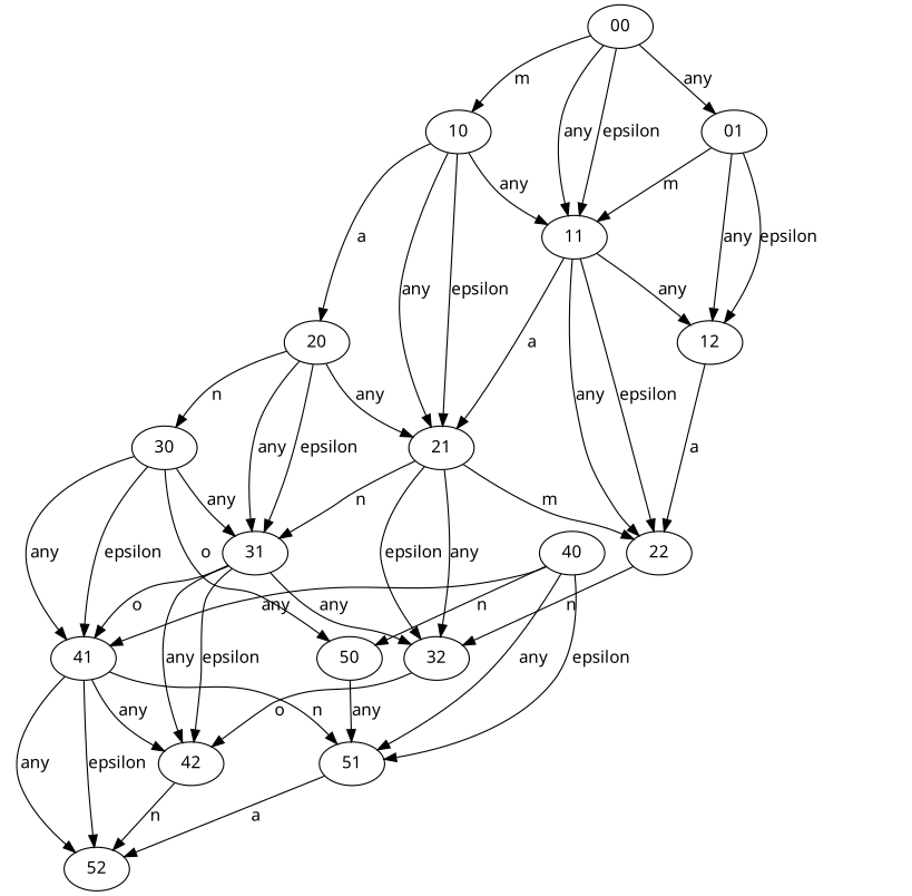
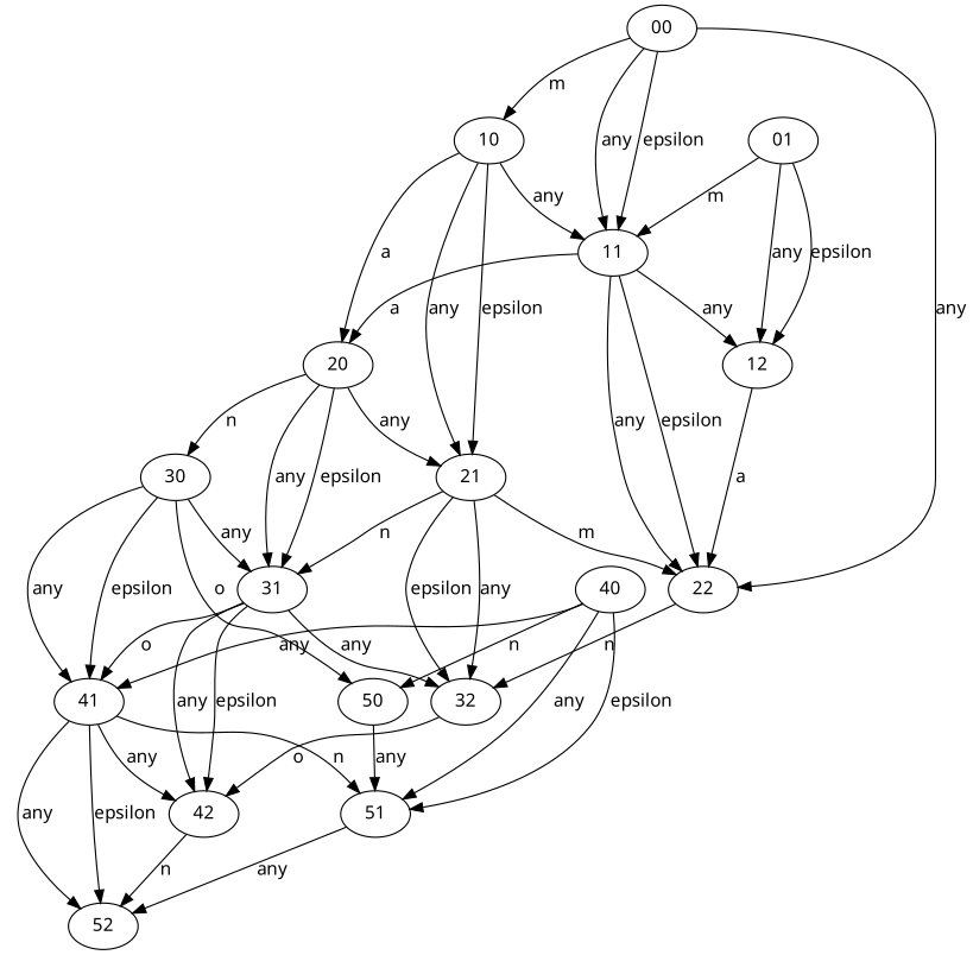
  digraph {
    fontname="Noto Sans"
    node [fontname="Noto Sans"]
    edge [fontname="Noto Sans"]
    00
    01
    10
    11
    12
    20
    21
    22
    30
    31
    32
    41
    50
    42
    40
    51
    52
-   00 -> 01 [label=any]
+   00 -> 22 [label=any]
    00 -> 10 [label=m]
    00 -> 11 [label=any]
    00 -> 11 [label=epsilon]
    01 -> 11 [label=m]
    01 -> 12 [label=any]
    01 -> 12 [label=epsilon]
    10 -> 11 [label=any]
    10 -> 20 [label=a]
    10 -> 21 [label=any]
    10 -> 21 [label=epsilon]
    11 -> 12 [label=any]
-   11 -> 21 [label=a]
+   11 -> 20 [label=a]
    11 -> 22 [label=any]
    11 -> 22 [label=epsilon]
    12 -> 22 [label=a]
    20 -> 21 [label=any]
    20 -> 30 [label=n]
    20 -> 31 [label=any]
    20 -> 31 [label=epsilon]
    21 -> 22 [label=m]
    21 -> 31 [label=n]
    21 -> 32 [label=any]
    21 -> 32 [label=epsilon]
    22 -> 32 [label=n]
    30 -> 31 [label=any]
    30 -> 41 [label=any]
    30 -> 41 [label=epsilon]
    30 -> 50 [label=o]
    31 -> 32 [label=any]
    31 -> 41 [label=o]
    31 -> 42 [label=any]
    31 -> 42 [label=epsilon]
    32 -> 42 [label=o]
    41 -> 42 [label=any]
    41 -> 51 [label=n]
    41 -> 52 [label=any]
    41 -> 52 [label=epsilon]
    50 -> 51 [label=any]
    42 -> 52 [label=n]
    40 -> 41 [label=any]
    40 -> 50 [label=n]
    40 -> 51 [label=any]
    40 -> 51 [label=epsilon]
-   51 -> 52 [label=a]
+   51 -> 52 [label=any]
  }
